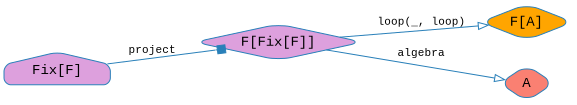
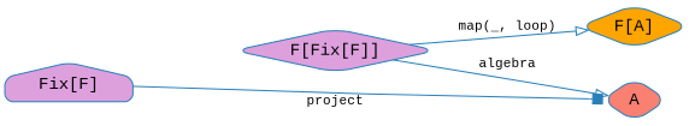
  digraph {
    fontname="Liberation Mono"
    rankdir=LR
    splines=false
    node [color="#2980B9" fillcolor=plum fontcolor="#000000" fontname="Liberation Mono" shape=diamond style="rounded,filled"]
    edge [arrowhead=onormal color="#2980B9" fontcolor="#000000" fontname="Liberation Mono" fontsize=11]
    n1 [label="F[Fix[F]]"]
    n2 [fillcolor=orange label="F[A]"]
    A [fillcolor=salmon]
    n4 [label="Fix[F]" shape=house]
-   n1 -> n2 [label="loop(_, loop)"]
+   n1 -> n2 [label="map(_, loop)"]
    n1 -> A [label=algebra]
-   n4 -> n1 [arrowhead=box label=project]
+   n4 -> A [arrowhead=box label=project]
  }
